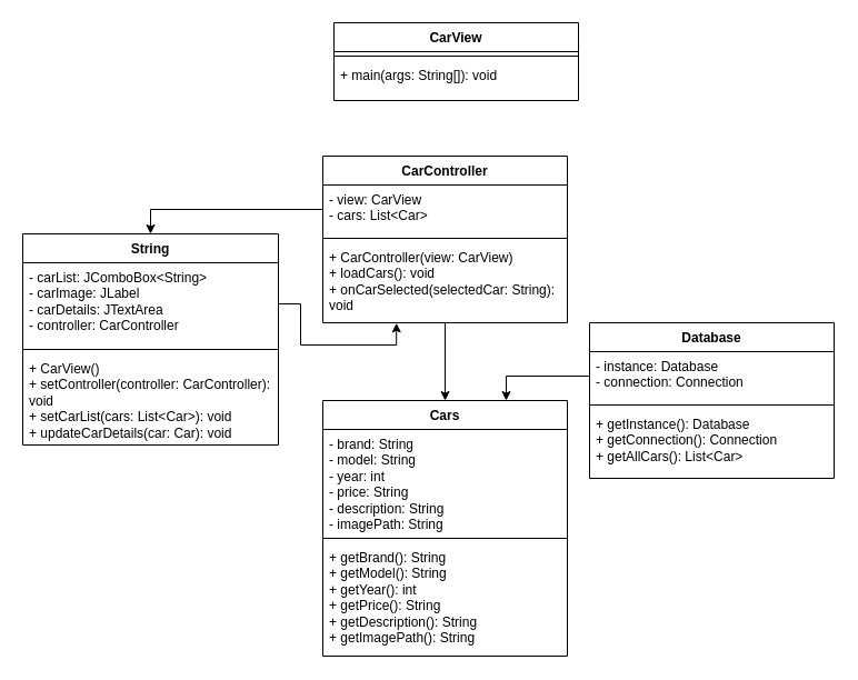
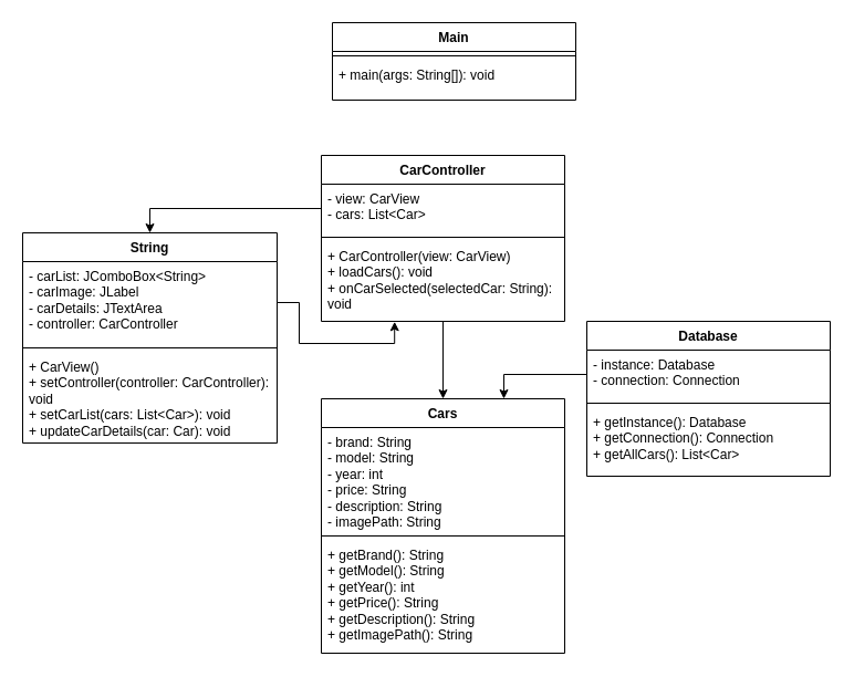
  <mxCell id="0" />
  <mxCell id="1" parent="0" />
  <mxCell id="2" value="Cars" style="swimlane;fontStyle=1;align=center;verticalAlign=top;childLayout=stackLayout;horizontal=1;startSize=26;horizontalStack=0;resizeParent=1;resizeParentMax=0;resizeLast=0;collapsible=1;marginBottom=0;whiteSpace=wrap;html=1;" vertex="1" parent="1"><mxGeometry x="290" y="360" width="220" height="230" as="geometry" /></mxCell>
  <mxCell id="3" value="&lt;div&gt;- brand: String&lt;/div&gt;&lt;div&gt;- model: String&amp;nbsp;&lt;/div&gt;&lt;div&gt;&lt;span style=&quot;background-color: transparent; color: light-dark(rgb(0, 0, 0), rgb(255, 255, 255));&quot;&gt;- year: int&lt;/span&gt;&lt;/div&gt;&lt;div&gt;- price: String&lt;/div&gt;&lt;div&gt;&lt;div&gt;- description: String&lt;/div&gt;&lt;div&gt;- imagePath: String&lt;/div&gt;&lt;/div&gt;" style="text;strokeColor=none;fillColor=none;align=left;verticalAlign=top;spacingLeft=4;spacingRight=4;overflow=hidden;rotatable=0;points=[[0,0.5],[1,0.5]];portConstraint=eastwest;whiteSpace=wrap;html=1;" vertex="1" parent="2"><mxGeometry y="26" width="220" height="94" as="geometry" /></mxCell>
  <mxCell id="4" value="" style="line;strokeWidth=1;fillColor=none;align=left;verticalAlign=middle;spacingTop=-1;spacingLeft=3;spacingRight=3;rotatable=0;labelPosition=right;points=[];portConstraint=eastwest;strokeColor=inherit;" vertex="1" parent="2"><mxGeometry y="120" width="220" height="8" as="geometry" /></mxCell>
  <mxCell id="5" value="&lt;div&gt;+ getBrand(): String&lt;/div&gt;&lt;div&gt;+ getModel(): String&lt;/div&gt;&lt;div&gt;+ getYear(): int&lt;/div&gt;&lt;div&gt;+ getPrice(): String&lt;/div&gt;&lt;div&gt;+ getDescription(): String&lt;/div&gt;&lt;div&gt;+ getImagePath(): String&lt;/div&gt;" style="text;strokeColor=none;fillColor=none;align=left;verticalAlign=top;spacingLeft=4;spacingRight=4;overflow=hidden;rotatable=0;points=[[0,0.5],[1,0.5]];portConstraint=eastwest;whiteSpace=wrap;html=1;" vertex="1" parent="2"><mxGeometry y="128" width="220" height="102" as="geometry" /></mxCell>
  <mxCell id="6" style="edgeStyle=orthogonalEdgeStyle;rounded=0;orthogonalLoop=1;jettySize=auto;html=1;entryX=0.5;entryY=0;entryDx=0;entryDy=0;" edge="1" parent="1" source="7" target="2"><mxGeometry relative="1" as="geometry" /></mxCell>
  <mxCell id="7" value="CarController" style="swimlane;fontStyle=1;align=center;verticalAlign=top;childLayout=stackLayout;horizontal=1;startSize=26;horizontalStack=0;resizeParent=1;resizeParentMax=0;resizeLast=0;collapsible=1;marginBottom=0;whiteSpace=wrap;html=1;" vertex="1" parent="1"><mxGeometry x="290" y="140" width="220" height="150" as="geometry" /></mxCell>
  <mxCell id="8" value="&lt;div&gt;- view: CarView&lt;/div&gt;&lt;div&gt;- cars: List&amp;lt;Car&amp;gt;&lt;/div&gt;" style="text;strokeColor=none;fillColor=none;align=left;verticalAlign=top;spacingLeft=4;spacingRight=4;overflow=hidden;rotatable=0;points=[[0,0.5],[1,0.5]];portConstraint=eastwest;whiteSpace=wrap;html=1;" vertex="1" parent="7"><mxGeometry y="26" width="220" height="44" as="geometry" /></mxCell>
  <mxCell id="9" value="" style="line;strokeWidth=1;fillColor=none;align=left;verticalAlign=middle;spacingTop=-1;spacingLeft=3;spacingRight=3;rotatable=0;labelPosition=right;points=[];portConstraint=eastwest;strokeColor=inherit;" vertex="1" parent="7"><mxGeometry y="70" width="220" height="8" as="geometry" /></mxCell>
  <mxCell id="10" value="&lt;div&gt;+ CarController(view: CarView)&lt;/div&gt;&lt;div&gt;+ loadCars(): void&lt;/div&gt;&lt;div&gt;+ onCarSelected(selectedCar: String): void&lt;/div&gt;" style="text;strokeColor=none;fillColor=none;align=left;verticalAlign=top;spacingLeft=4;spacingRight=4;overflow=hidden;rotatable=0;points=[[0,0.5],[1,0.5]];portConstraint=eastwest;whiteSpace=wrap;html=1;" vertex="1" parent="7"><mxGeometry y="78" width="220" height="72" as="geometry" /></mxCell>
  <mxCell id="11" value="Database" style="swimlane;fontStyle=1;align=center;verticalAlign=top;childLayout=stackLayout;horizontal=1;startSize=26;horizontalStack=0;resizeParent=1;resizeParentMax=0;resizeLast=0;collapsible=1;marginBottom=0;whiteSpace=wrap;html=1;" vertex="1" parent="1"><mxGeometry x="530" y="290" width="220" height="140" as="geometry" /></mxCell>
  <mxCell id="12" value="&lt;div&gt;- instance: Database&lt;/div&gt;&lt;div&gt;- connection: Connection&lt;/div&gt;" style="text;strokeColor=none;fillColor=none;align=left;verticalAlign=top;spacingLeft=4;spacingRight=4;overflow=hidden;rotatable=0;points=[[0,0.5],[1,0.5]];portConstraint=eastwest;whiteSpace=wrap;html=1;" vertex="1" parent="11"><mxGeometry y="26" width="220" height="44" as="geometry" /></mxCell>
  <mxCell id="13" value="" style="line;strokeWidth=1;fillColor=none;align=left;verticalAlign=middle;spacingTop=-1;spacingLeft=3;spacingRight=3;rotatable=0;labelPosition=right;points=[];portConstraint=eastwest;strokeColor=inherit;" vertex="1" parent="11"><mxGeometry y="70" width="220" height="8" as="geometry" /></mxCell>
  <mxCell id="14" value="&lt;div&gt;+ getInstance(): Database&lt;/div&gt;&lt;div&gt;+ getConnection(): Connection&lt;/div&gt;&lt;div&gt;+ getAllCars(): List&amp;lt;Car&amp;gt;&lt;/div&gt;" style="text;strokeColor=none;fillColor=none;align=left;verticalAlign=top;spacingLeft=4;spacingRight=4;overflow=hidden;rotatable=0;points=[[0,0.5],[1,0.5]];portConstraint=eastwest;whiteSpace=wrap;html=1;" vertex="1" parent="11"><mxGeometry y="78" width="220" height="62" as="geometry" /></mxCell>
  <mxCell id="15" value="String" style="swimlane;fontStyle=1;align=center;verticalAlign=top;childLayout=stackLayout;horizontal=1;startSize=26;horizontalStack=0;resizeParent=1;resizeParentMax=0;resizeLast=0;collapsible=1;marginBottom=0;whiteSpace=wrap;html=1;" vertex="1" parent="1"><mxGeometry x="20" y="210" width="230" height="190" as="geometry" /></mxCell>
  <mxCell id="16" value="&lt;div&gt;- carList: JComboBox&amp;lt;String&amp;gt;&lt;/div&gt;&lt;div&gt;- carImage: JLabel&lt;/div&gt;&lt;div&gt;- carDetails: JTextArea&lt;/div&gt;&lt;div&gt;- controller: CarController&lt;/div&gt;" style="text;strokeColor=none;fillColor=none;align=left;verticalAlign=top;spacingLeft=4;spacingRight=4;overflow=hidden;rotatable=0;points=[[0,0.5],[1,0.5]];portConstraint=eastwest;whiteSpace=wrap;html=1;" vertex="1" parent="15"><mxGeometry y="26" width="230" height="74" as="geometry" /></mxCell>
  <mxCell id="17" value="" style="line;strokeWidth=1;fillColor=none;align=left;verticalAlign=middle;spacingTop=-1;spacingLeft=3;spacingRight=3;rotatable=0;labelPosition=right;points=[];portConstraint=eastwest;strokeColor=inherit;" vertex="1" parent="15"><mxGeometry y="100" width="230" height="8" as="geometry" /></mxCell>
  <mxCell id="18" value="&lt;div&gt;+ CarView()&lt;/div&gt;&lt;div&gt;+ setController(controller: CarController): void&lt;/div&gt;&lt;div&gt;+ setCarList(cars: List&amp;lt;Car&amp;gt;): void&lt;/div&gt;&lt;div&gt;+ updateCarDetails(car: Car): void&lt;/div&gt;" style="text;strokeColor=none;fillColor=none;align=left;verticalAlign=top;spacingLeft=4;spacingRight=4;overflow=hidden;rotatable=0;points=[[0,0.5],[1,0.5]];portConstraint=eastwest;whiteSpace=wrap;html=1;" vertex="1" parent="15"><mxGeometry y="108" width="230" height="82" as="geometry" /></mxCell>
- <mxCell id="19" value="CarView" style="swimlane;fontStyle=1;align=center;verticalAlign=top;childLayout=stackLayout;horizontal=1;startSize=26;horizontalStack=0;resizeParent=1;resizeParentMax=0;resizeLast=0;collapsible=1;marginBottom=0;whiteSpace=wrap;html=1;" vertex="1" parent="1"><mxGeometry x="300" y="20" width="220" height="70" as="geometry" /></mxCell>
+ <mxCell id="19" value="Main" style="swimlane;fontStyle=1;align=center;verticalAlign=top;childLayout=stackLayout;horizontal=1;startSize=26;horizontalStack=0;resizeParent=1;resizeParentMax=0;resizeLast=0;collapsible=1;marginBottom=0;whiteSpace=wrap;html=1;" vertex="1" parent="1"><mxGeometry x="300" y="20" width="220" height="70" as="geometry" /></mxCell>
  <mxCell id="20" value="" style="line;strokeWidth=1;fillColor=none;align=left;verticalAlign=middle;spacingTop=-1;spacingLeft=3;spacingRight=3;rotatable=0;labelPosition=right;points=[];portConstraint=eastwest;strokeColor=inherit;" vertex="1" parent="19"><mxGeometry y="26" width="220" height="8" as="geometry" /></mxCell>
  <mxCell id="21" value="+ main(args: String[]): void" style="text;strokeColor=none;fillColor=none;align=left;verticalAlign=top;spacingLeft=4;spacingRight=4;overflow=hidden;rotatable=0;points=[[0,0.5],[1,0.5]];portConstraint=eastwest;whiteSpace=wrap;html=1;" vertex="1" parent="19"><mxGeometry y="34" width="220" height="36" as="geometry" /></mxCell>
  <mxCell id="22" style="edgeStyle=orthogonalEdgeStyle;rounded=0;orthogonalLoop=1;jettySize=auto;html=1;entryX=0.5;entryY=0;entryDx=0;entryDy=0;" edge="1" parent="1" source="8" target="15"><mxGeometry relative="1" as="geometry" /></mxCell>
  <mxCell id="23" style="edgeStyle=orthogonalEdgeStyle;rounded=0;orthogonalLoop=1;jettySize=auto;html=1;entryX=0.75;entryY=0;entryDx=0;entryDy=0;" edge="1" parent="1" source="12" target="2"><mxGeometry relative="1" as="geometry" /></mxCell>
  <mxCell id="24" style="edgeStyle=orthogonalEdgeStyle;rounded=0;orthogonalLoop=1;jettySize=auto;html=1;entryX=0.301;entryY=1.004;entryDx=0;entryDy=0;entryPerimeter=0;" edge="1" parent="1" source="16" target="10"><mxGeometry relative="1" as="geometry" /></mxCell>
